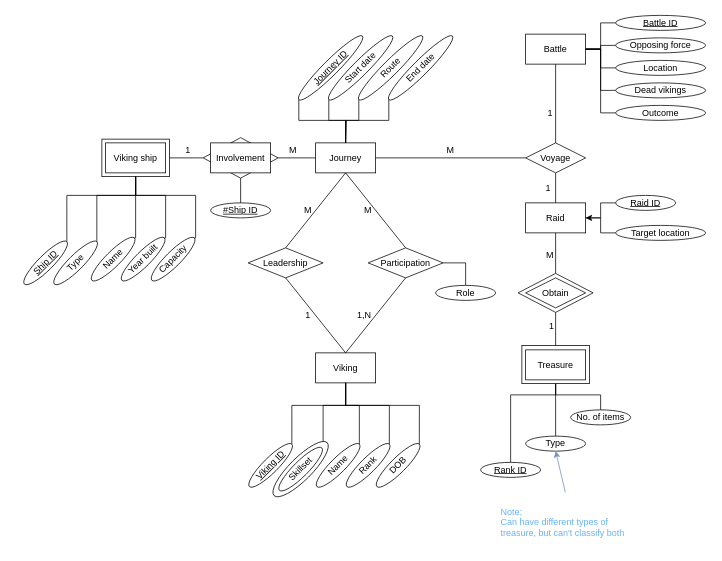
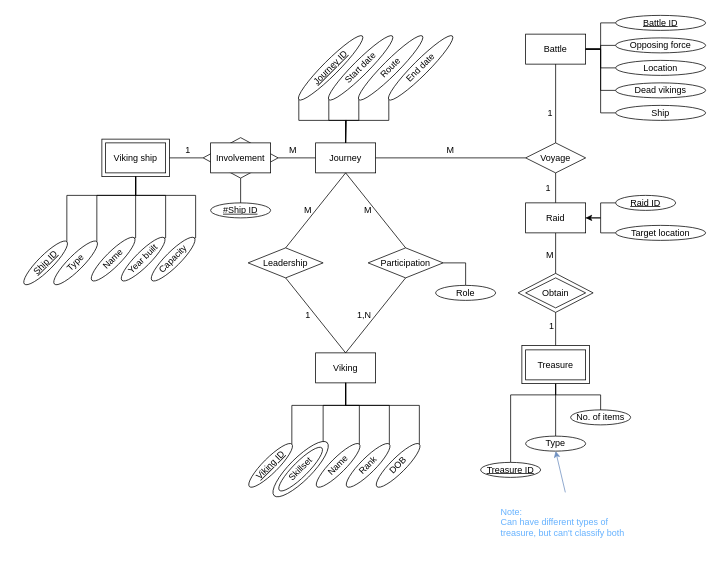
  <mxCell id="0" />
  <mxCell id="1" parent="0" />
  <mxCell id="2" style="edgeStyle=orthogonalEdgeStyle;rounded=0;orthogonalLoop=1;jettySize=auto;html=1;exitX=1;exitY=0.5;exitDx=0;exitDy=0;entryX=0;entryY=0.5;entryDx=0;entryDy=0;endArrow=none;startFill=0;" edge="1" parent="1" source="3" target="6"><mxGeometry relative="1" as="geometry" /></mxCell>
  <mxCell id="3" value="" style="rounded=0;whiteSpace=wrap;html=1;" vertex="1" parent="1"><mxGeometry x="135" y="185" width="90" height="50" as="geometry" /></mxCell>
  <mxCell id="4" style="edgeStyle=orthogonalEdgeStyle;rounded=0;orthogonalLoop=1;jettySize=auto;html=1;exitX=1;exitY=0.5;exitDx=0;exitDy=0;entryX=0;entryY=0.5;entryDx=0;entryDy=0;endArrow=none;startFill=0;" edge="1" parent="1" source="6" target="12"><mxGeometry relative="1" as="geometry" /></mxCell>
  <mxCell id="5" style="edgeStyle=orthogonalEdgeStyle;rounded=0;orthogonalLoop=1;jettySize=auto;html=1;exitX=0.5;exitY=1;exitDx=0;exitDy=0;entryX=0.5;entryY=0;entryDx=0;entryDy=0;endArrow=none;startFill=0;" edge="1" parent="1" source="6" target="93"><mxGeometry relative="1" as="geometry" /></mxCell>
  <mxCell id="6" value="" style="rhombus;whiteSpace=wrap;html=1;" vertex="1" parent="1"><mxGeometry x="270" y="183" width="100" height="54" as="geometry" /></mxCell>
  <mxCell id="7" value="" style="rhombus;whiteSpace=wrap;html=1;" vertex="1" parent="1"><mxGeometry x="690" y="364" width="100" height="52" as="geometry" /></mxCell>
  <mxCell id="8" style="edgeStyle=orthogonalEdgeStyle;rounded=0;orthogonalLoop=1;jettySize=auto;html=1;entryX=0.5;entryY=0;entryDx=0;entryDy=0;endArrow=none;startFill=0;exitX=0.5;exitY=1;exitDx=0;exitDy=0;" edge="1" parent="1" source="7" target="18"><mxGeometry relative="1" as="geometry"><mxPoint x="790" y="430" as="sourcePoint" /></mxGeometry></mxCell>
  <mxCell id="9" style="edgeStyle=orthogonalEdgeStyle;rounded=0;orthogonalLoop=1;jettySize=auto;html=1;exitX=0.5;exitY=0;exitDx=0;exitDy=0;entryX=0.5;entryY=1;entryDx=0;entryDy=0;endArrow=none;startFill=0;" edge="1" parent="1" source="43" target="18"><mxGeometry relative="1" as="geometry"><Array as="points"><mxPoint x="680" y="526" /><mxPoint x="740" y="526" /></Array></mxGeometry></mxCell>
  <mxCell id="10" style="edgeStyle=orthogonalEdgeStyle;rounded=0;orthogonalLoop=1;jettySize=auto;html=1;exitX=0.5;exitY=0;exitDx=0;exitDy=0;endArrow=none;startFill=0;" edge="1" parent="1" source="44"><mxGeometry relative="1" as="geometry"><mxPoint x="742.5" y="506" as="targetPoint" /><Array as="points"><mxPoint x="800" y="526" /><mxPoint x="740" y="526" /><mxPoint x="740" y="506" /></Array></mxGeometry></mxCell>
  <mxCell id="11" style="edgeStyle=orthogonalEdgeStyle;rounded=0;orthogonalLoop=1;jettySize=auto;html=1;exitX=0.5;exitY=0;exitDx=0;exitDy=0;entryX=0.5;entryY=1;entryDx=0;entryDy=0;endArrow=none;startFill=0;" edge="1" parent="1" source="45" target="18"><mxGeometry relative="1" as="geometry"><mxPoint x="722.5" y="576" as="sourcePoint" /><Array as="points"><mxPoint x="740" y="581" /><mxPoint x="740" y="506" /></Array></mxGeometry></mxCell>
  <mxCell id="12" value="Journey" style="rounded=0;whiteSpace=wrap;html=1;" parent="1" vertex="1"><mxGeometry x="420" y="190" width="80" height="40" as="geometry" /></mxCell>
  <mxCell id="13" value="" style="rounded=0;whiteSpace=wrap;html=1;" vertex="1" parent="1"><mxGeometry x="695" y="460" width="90" height="51" as="geometry" /></mxCell>
  <mxCell id="14" style="edgeStyle=orthogonalEdgeStyle;rounded=0;orthogonalLoop=1;jettySize=auto;html=1;exitX=0.5;exitY=0;exitDx=0;exitDy=0;entryX=0.5;entryY=1;entryDx=0;entryDy=0;endArrow=none;startFill=0;" edge="1" parent="1" source="16" target="69"><mxGeometry relative="1" as="geometry" /></mxCell>
  <mxCell id="15" style="edgeStyle=orthogonalEdgeStyle;rounded=0;orthogonalLoop=1;jettySize=auto;html=1;endArrow=none;startFill=0;exitX=0.5;exitY=1;exitDx=0;exitDy=0;entryX=0.5;entryY=0;entryDx=0;entryDy=0;" edge="1" parent="1" source="16" target="7"><mxGeometry relative="1" as="geometry"><mxPoint x="790" y="340" as="sourcePoint" /><mxPoint x="810" y="360" as="targetPoint" /></mxGeometry></mxCell>
  <mxCell id="16" value="Raid" style="rounded=0;whiteSpace=wrap;html=1;" parent="1" vertex="1"><mxGeometry x="700" y="270" width="80" height="40" as="geometry" /></mxCell>
  <mxCell id="17" value="Battle" style="rounded=0;whiteSpace=wrap;html=1;" parent="1" vertex="1"><mxGeometry x="700" y="45" width="80" height="40" as="geometry" /></mxCell>
  <mxCell id="18" value="Treasure" style="rounded=0;whiteSpace=wrap;html=1;" parent="1" vertex="1"><mxGeometry x="700" y="466" width="80" height="40" as="geometry" /></mxCell>
  <mxCell id="19" value="Viking" style="rounded=0;whiteSpace=wrap;html=1;" parent="1" vertex="1"><mxGeometry x="420" y="470" width="80" height="40" as="geometry" /></mxCell>
  <mxCell id="20" value="Viking ship" style="rounded=0;whiteSpace=wrap;html=1;" parent="1" vertex="1"><mxGeometry x="140" y="190" width="80" height="40" as="geometry" /></mxCell>
  <mxCell id="21" style="edgeStyle=orthogonalEdgeStyle;rounded=0;orthogonalLoop=1;jettySize=auto;html=1;exitX=0;exitY=0.5;exitDx=0;exitDy=0;entryX=0.5;entryY=0;entryDx=0;entryDy=0;endArrow=none;startFill=0;" edge="1" parent="1" source="22" target="12"><mxGeometry relative="1" as="geometry"><Array as="points"><mxPoint x="398" y="160" /><mxPoint x="460" y="160" /></Array></mxGeometry></mxCell>
  <mxCell id="22" value="&lt;u&gt;Journey ID&lt;/u&gt;" style="ellipse;whiteSpace=wrap;html=1;rotation=-45;" parent="1" vertex="1"><mxGeometry x="380" y="80" width="120" height="20" as="geometry" /></mxCell>
  <mxCell id="23" style="edgeStyle=orthogonalEdgeStyle;rounded=0;orthogonalLoop=1;jettySize=auto;html=1;exitX=0;exitY=0.5;exitDx=0;exitDy=0;endArrow=none;startFill=0;" edge="1" parent="1" source="24"><mxGeometry relative="1" as="geometry"><mxPoint x="460" y="190" as="targetPoint" /><Array as="points"><mxPoint x="438" y="160" /><mxPoint x="461" y="160" /><mxPoint x="461" y="190" /></Array></mxGeometry></mxCell>
  <mxCell id="24" value="Start date" style="ellipse;whiteSpace=wrap;html=1;rotation=-45;" vertex="1" parent="1"><mxGeometry x="420" y="80" width="120" height="20" as="geometry" /></mxCell>
  <mxCell id="25" style="edgeStyle=orthogonalEdgeStyle;rounded=0;orthogonalLoop=1;jettySize=auto;html=1;exitX=0;exitY=0.5;exitDx=0;exitDy=0;entryX=0.5;entryY=0;entryDx=0;entryDy=0;endArrow=none;startFill=0;" edge="1" parent="1" source="26" target="12"><mxGeometry relative="1" as="geometry"><Array as="points"><mxPoint x="518" y="160" /><mxPoint x="460" y="160" /></Array></mxGeometry></mxCell>
  <mxCell id="26" value="End date" style="ellipse;whiteSpace=wrap;html=1;rotation=-45;" vertex="1" parent="1"><mxGeometry x="500" y="80" width="120" height="20" as="geometry" /></mxCell>
  <mxCell id="27" style="edgeStyle=orthogonalEdgeStyle;rounded=0;orthogonalLoop=1;jettySize=auto;html=1;exitX=0;exitY=0.5;exitDx=0;exitDy=0;entryX=0.5;entryY=0;entryDx=0;entryDy=0;endArrow=none;startFill=0;" edge="1" parent="1" source="28" target="12"><mxGeometry relative="1" as="geometry"><Array as="points"><mxPoint x="478" y="160" /><mxPoint x="460" y="160" /></Array></mxGeometry></mxCell>
  <mxCell id="28" value="Route" style="ellipse;whiteSpace=wrap;html=1;rotation=-45;" vertex="1" parent="1"><mxGeometry x="460" y="80" width="120" height="20" as="geometry" /></mxCell>
  <mxCell id="29" style="edgeStyle=orthogonalEdgeStyle;rounded=0;orthogonalLoop=1;jettySize=auto;html=1;exitX=0;exitY=0.5;exitDx=0;exitDy=0;entryX=1;entryY=0.5;entryDx=0;entryDy=0;endArrow=classic;startFill=0;" edge="1" parent="1" source="30" target="16"><mxGeometry relative="1" as="geometry"><Array as="points"><mxPoint x="800" y="270" /><mxPoint x="800" y="290" /></Array></mxGeometry></mxCell>
  <mxCell id="30" value="&lt;u&gt;Raid ID&lt;/u&gt;" style="ellipse;whiteSpace=wrap;html=1;" vertex="1" parent="1"><mxGeometry x="820" y="260" width="80" height="20" as="geometry" /></mxCell>
  <mxCell id="31" style="edgeStyle=orthogonalEdgeStyle;rounded=0;orthogonalLoop=1;jettySize=auto;html=1;exitX=0;exitY=0.5;exitDx=0;exitDy=0;endArrow=none;startFill=0;entryX=1;entryY=0.5;entryDx=0;entryDy=0;" edge="1" parent="1" source="32" target="16"><mxGeometry relative="1" as="geometry"><mxPoint x="740" y="275" as="targetPoint" /><Array as="points"><mxPoint x="800" y="310" /><mxPoint x="800" y="290" /></Array></mxGeometry></mxCell>
  <mxCell id="32" value="Target location" style="ellipse;whiteSpace=wrap;html=1;" vertex="1" parent="1"><mxGeometry x="820" y="300" width="120" height="20" as="geometry" /></mxCell>
  <mxCell id="33" style="edgeStyle=orthogonalEdgeStyle;rounded=0;orthogonalLoop=1;jettySize=auto;html=1;exitX=0;exitY=0.5;exitDx=0;exitDy=0;entryX=1;entryY=0.5;entryDx=0;entryDy=0;endArrow=none;startFill=0;" edge="1" parent="1" source="34" target="17"><mxGeometry relative="1" as="geometry" /></mxCell>
  <mxCell id="34" value="&lt;u&gt;Battle ID&lt;/u&gt;" style="ellipse;whiteSpace=wrap;html=1;" vertex="1" parent="1"><mxGeometry x="820" y="20" width="120" height="20" as="geometry" /></mxCell>
  <mxCell id="35" style="edgeStyle=orthogonalEdgeStyle;rounded=0;orthogonalLoop=1;jettySize=auto;html=1;exitX=0;exitY=0.5;exitDx=0;exitDy=0;entryX=1;entryY=0.5;entryDx=0;entryDy=0;endArrow=none;startFill=0;" edge="1" parent="1" source="36" target="17"><mxGeometry relative="1" as="geometry" /></mxCell>
  <mxCell id="36" value="Opposing force" style="ellipse;whiteSpace=wrap;html=1;" vertex="1" parent="1"><mxGeometry x="820" y="50" width="120" height="20" as="geometry" /></mxCell>
  <mxCell id="37" style="edgeStyle=orthogonalEdgeStyle;rounded=0;orthogonalLoop=1;jettySize=auto;html=1;exitX=0;exitY=0.5;exitDx=0;exitDy=0;entryX=1;entryY=0.5;entryDx=0;entryDy=0;endArrow=none;startFill=0;" edge="1" parent="1" source="38" target="17"><mxGeometry relative="1" as="geometry" /></mxCell>
  <mxCell id="38" value="Location" style="ellipse;whiteSpace=wrap;html=1;" vertex="1" parent="1"><mxGeometry x="820" y="80" width="120" height="20" as="geometry" /></mxCell>
  <mxCell id="39" style="edgeStyle=orthogonalEdgeStyle;rounded=0;orthogonalLoop=1;jettySize=auto;html=1;exitX=0;exitY=0.5;exitDx=0;exitDy=0;entryX=1;entryY=0.5;entryDx=0;entryDy=0;endArrow=none;startFill=0;" edge="1" parent="1" source="40" target="17"><mxGeometry relative="1" as="geometry" /></mxCell>
  <mxCell id="40" value="Dead vikings" style="ellipse;whiteSpace=wrap;html=1;" vertex="1" parent="1"><mxGeometry x="820" y="110" width="120" height="20" as="geometry" /></mxCell>
  <mxCell id="41" style="edgeStyle=orthogonalEdgeStyle;rounded=0;orthogonalLoop=1;jettySize=auto;html=1;exitX=0;exitY=0.5;exitDx=0;exitDy=0;entryX=1;entryY=0.5;entryDx=0;entryDy=0;endArrow=none;startFill=0;" edge="1" parent="1" source="42" target="17"><mxGeometry relative="1" as="geometry" /></mxCell>
- <mxCell id="42" value="Outcome" style="ellipse;whiteSpace=wrap;html=1;" vertex="1" parent="1"><mxGeometry x="820" y="140" width="120" height="20" as="geometry" /></mxCell>
- <mxCell id="43" value="&lt;u&gt;Rank ID&lt;/u&gt;" style="ellipse;whiteSpace=wrap;html=1;" vertex="1" parent="1"><mxGeometry x="640" y="616" width="80" height="20" as="geometry" /></mxCell>
+ <mxCell id="42" value="Ship" style="ellipse;whiteSpace=wrap;html=1;" vertex="1" parent="1"><mxGeometry x="820" y="140" width="120" height="20" as="geometry" /></mxCell>
+ <mxCell id="43" value="&lt;u&gt;Treasure ID&lt;/u&gt;" style="ellipse;whiteSpace=wrap;html=1;" vertex="1" parent="1"><mxGeometry x="640" y="616" width="80" height="20" as="geometry" /></mxCell>
  <mxCell id="44" value="No. of items" style="ellipse;whiteSpace=wrap;html=1;" vertex="1" parent="1"><mxGeometry x="760" y="546" width="80" height="20" as="geometry" /></mxCell>
  <mxCell id="45" value="Type" style="ellipse;whiteSpace=wrap;html=1;shadow=0;" vertex="1" parent="1"><mxGeometry x="700" y="581" width="80" height="20" as="geometry" /></mxCell>
  <mxCell id="46" style="edgeStyle=orthogonalEdgeStyle;rounded=0;orthogonalLoop=1;jettySize=auto;html=1;exitX=1;exitY=0.5;exitDx=0;exitDy=0;entryX=0.5;entryY=1;entryDx=0;entryDy=0;endArrow=none;startFill=0;" edge="1" parent="1" source="47"><mxGeometry relative="1" as="geometry"><mxPoint x="460" y="510" as="targetPoint" /><Array as="points"><mxPoint x="388" y="540" /><mxPoint x="460" y="540" /></Array></mxGeometry></mxCell>
  <mxCell id="47" value="&lt;u&gt;Viking ID&lt;/u&gt;" style="ellipse;whiteSpace=wrap;html=1;rotation=-45;" vertex="1" parent="1"><mxGeometry x="320" y="610" width="80" height="20" as="geometry" /></mxCell>
  <mxCell id="48" style="edgeStyle=orthogonalEdgeStyle;rounded=0;orthogonalLoop=1;jettySize=auto;html=1;exitX=1;exitY=0.5;exitDx=0;exitDy=0;entryX=0.5;entryY=1;entryDx=0;entryDy=0;endArrow=none;startFill=0;" edge="1" parent="1" source="49"><mxGeometry relative="1" as="geometry"><mxPoint x="460" y="510" as="targetPoint" /><Array as="points"><mxPoint x="478" y="540" /><mxPoint x="460" y="540" /></Array></mxGeometry></mxCell>
  <mxCell id="49" value="Name" style="ellipse;whiteSpace=wrap;html=1;rotation=-45;" vertex="1" parent="1"><mxGeometry x="410" y="610" width="80" height="20" as="geometry" /></mxCell>
  <mxCell id="50" style="edgeStyle=orthogonalEdgeStyle;rounded=0;orthogonalLoop=1;jettySize=auto;html=1;exitX=1;exitY=0.5;exitDx=0;exitDy=0;entryX=0.5;entryY=1;entryDx=0;entryDy=0;endArrow=none;startFill=0;" edge="1" parent="1" source="51"><mxGeometry relative="1" as="geometry"><mxPoint x="460" y="510" as="targetPoint" /><Array as="points"><mxPoint x="430" y="590" /><mxPoint x="430" y="540" /><mxPoint x="460" y="540" /></Array></mxGeometry></mxCell>
  <mxCell id="51" value="" style="ellipse;whiteSpace=wrap;html=1;rotation=-45;" vertex="1" parent="1"><mxGeometry x="350" y="610" width="100" height="30" as="geometry" /></mxCell>
  <mxCell id="52" value="Skillset" style="ellipse;whiteSpace=wrap;html=1;shadow=0;rotation=-45;" vertex="1" parent="1"><mxGeometry x="360" y="615" width="80" height="20" as="geometry" /></mxCell>
  <mxCell id="53" style="edgeStyle=orthogonalEdgeStyle;rounded=0;orthogonalLoop=1;jettySize=auto;html=1;exitX=1;exitY=0.5;exitDx=0;exitDy=0;entryX=0.5;entryY=1;entryDx=0;entryDy=0;endArrow=none;startFill=0;" edge="1" parent="1" source="54"><mxGeometry relative="1" as="geometry"><mxPoint x="460" y="510" as="targetPoint" /><Array as="points"><mxPoint x="518" y="540" /><mxPoint x="460" y="540" /></Array></mxGeometry></mxCell>
  <mxCell id="54" value="Rank" style="ellipse;whiteSpace=wrap;html=1;rotation=-45;" vertex="1" parent="1"><mxGeometry x="450" y="610" width="80" height="20" as="geometry" /></mxCell>
  <mxCell id="55" style="edgeStyle=orthogonalEdgeStyle;rounded=0;orthogonalLoop=1;jettySize=auto;html=1;exitX=1;exitY=0.5;exitDx=0;exitDy=0;entryX=0.5;entryY=1;entryDx=0;entryDy=0;endArrow=none;startFill=0;" edge="1" parent="1" source="56"><mxGeometry relative="1" as="geometry"><mxPoint x="460" y="510" as="targetPoint" /><Array as="points"><mxPoint x="558" y="540" /><mxPoint x="460" y="540" /></Array></mxGeometry></mxCell>
  <mxCell id="56" value="DOB" style="ellipse;whiteSpace=wrap;html=1;rotation=-45;" vertex="1" parent="1"><mxGeometry x="490" y="610" width="80" height="20" as="geometry" /></mxCell>
  <mxCell id="57" style="edgeStyle=orthogonalEdgeStyle;rounded=0;orthogonalLoop=1;jettySize=auto;html=1;exitX=1;exitY=0.5;exitDx=0;exitDy=0;endArrow=none;startFill=0;entryX=0.5;entryY=1;entryDx=0;entryDy=0;" edge="1" parent="1" source="58" target="3"><mxGeometry relative="1" as="geometry"><mxPoint x="270" y="290" as="targetPoint" /><Array as="points"><mxPoint x="88" y="260" /><mxPoint x="180" y="260" /></Array></mxGeometry></mxCell>
  <mxCell id="58" value="&lt;u&gt;Ship ID&lt;/u&gt;" style="ellipse;whiteSpace=wrap;html=1;rotation=-45;" vertex="1" parent="1"><mxGeometry x="20" y="340" width="80" height="20" as="geometry" /></mxCell>
  <mxCell id="59" style="edgeStyle=orthogonalEdgeStyle;rounded=0;orthogonalLoop=1;jettySize=auto;html=1;exitX=1;exitY=0.5;exitDx=0;exitDy=0;endArrow=none;startFill=0;entryX=0.5;entryY=1;entryDx=0;entryDy=0;" edge="1" parent="1" source="60" target="3"><mxGeometry relative="1" as="geometry"><mxPoint x="210" y="250" as="targetPoint" /><Array as="points"><mxPoint x="180" y="317" /></Array></mxGeometry></mxCell>
  <mxCell id="60" value="Name" style="ellipse;whiteSpace=wrap;html=1;rotation=-45;" vertex="1" parent="1"><mxGeometry x="110" y="335" width="80" height="20" as="geometry" /></mxCell>
  <mxCell id="61" style="edgeStyle=orthogonalEdgeStyle;rounded=0;orthogonalLoop=1;jettySize=auto;html=1;exitX=1;exitY=0.5;exitDx=0;exitDy=0;endArrow=none;startFill=0;entryX=0.5;entryY=1;entryDx=0;entryDy=0;" edge="1" parent="1" source="62" target="3"><mxGeometry relative="1" as="geometry"><mxPoint x="240" y="310" as="targetPoint" /><Array as="points"><mxPoint x="128" y="260" /><mxPoint x="180" y="260" /></Array></mxGeometry></mxCell>
  <mxCell id="62" value="Type" style="ellipse;whiteSpace=wrap;html=1;shadow=0;rotation=-45;" vertex="1" parent="1"><mxGeometry x="60" y="340" width="80" height="20" as="geometry" /></mxCell>
  <mxCell id="63" style="edgeStyle=orthogonalEdgeStyle;rounded=0;orthogonalLoop=1;jettySize=auto;html=1;exitX=1;exitY=0.5;exitDx=0;exitDy=0;endArrow=none;startFill=0;entryX=0.5;entryY=1;entryDx=0;entryDy=0;" edge="1" parent="1" source="64" target="3"><mxGeometry relative="1" as="geometry"><mxPoint x="250" y="260" as="targetPoint" /><Array as="points"><mxPoint x="220" y="317" /><mxPoint x="220" y="260" /><mxPoint x="180" y="260" /></Array></mxGeometry></mxCell>
  <mxCell id="64" value="Year built" style="ellipse;whiteSpace=wrap;html=1;rotation=-45;" vertex="1" parent="1"><mxGeometry x="150" y="335" width="80" height="20" as="geometry" /></mxCell>
  <mxCell id="65" style="edgeStyle=orthogonalEdgeStyle;rounded=0;orthogonalLoop=1;jettySize=auto;html=1;exitX=1;exitY=0.5;exitDx=0;exitDy=0;endArrow=none;startFill=0;entryX=0.5;entryY=1;entryDx=0;entryDy=0;" edge="1" parent="1" source="66" target="3"><mxGeometry relative="1" as="geometry"><mxPoint x="230" y="280" as="targetPoint" /><Array as="points"><mxPoint x="260" y="317" /><mxPoint x="260" y="260" /><mxPoint x="180" y="260" /></Array></mxGeometry></mxCell>
  <mxCell id="66" value="Capacity" style="ellipse;whiteSpace=wrap;html=1;rotation=-45;" vertex="1" parent="1"><mxGeometry x="190" y="335" width="80" height="20" as="geometry" /></mxCell>
  <mxCell id="67" style="edgeStyle=orthogonalEdgeStyle;rounded=0;orthogonalLoop=1;jettySize=auto;html=1;exitX=0;exitY=0.5;exitDx=0;exitDy=0;entryX=1;entryY=0.5;entryDx=0;entryDy=0;endArrow=none;startFill=0;" edge="1" parent="1" source="69" target="12"><mxGeometry relative="1" as="geometry" /></mxCell>
  <mxCell id="68" style="edgeStyle=orthogonalEdgeStyle;rounded=0;orthogonalLoop=1;jettySize=auto;html=1;exitX=0.5;exitY=0;exitDx=0;exitDy=0;entryX=0.5;entryY=1;entryDx=0;entryDy=0;endArrow=none;startFill=0;" edge="1" parent="1" source="69" target="17"><mxGeometry relative="1" as="geometry" /></mxCell>
  <mxCell id="69" value="Voyage" style="rhombus;whiteSpace=wrap;html=1;" vertex="1" parent="1"><mxGeometry x="700" y="190" width="80" height="40" as="geometry" /></mxCell>
  <mxCell id="70" value="M" style="text;html=1;align=center;verticalAlign=middle;whiteSpace=wrap;rounded=0;" vertex="1" parent="1"><mxGeometry x="570" y="190" width="60" height="20" as="geometry" /></mxCell>
  <mxCell id="71" value="1" style="text;html=1;align=center;verticalAlign=middle;whiteSpace=wrap;rounded=0;" vertex="1" parent="1"><mxGeometry x="702.5" y="140" width="60" height="20" as="geometry" /></mxCell>
  <mxCell id="72" value="1" style="text;html=1;align=center;verticalAlign=middle;whiteSpace=wrap;rounded=0;" vertex="1" parent="1"><mxGeometry x="707.5" y="240" width="45" height="20" as="geometry" /></mxCell>
  <mxCell id="73" value="Obtain" style="rhombus;whiteSpace=wrap;html=1;" vertex="1" parent="1"><mxGeometry x="700" y="370" width="80" height="40" as="geometry" /></mxCell>
  <mxCell id="74" value="1" style="text;html=1;align=center;verticalAlign=middle;whiteSpace=wrap;rounded=0;" vertex="1" parent="1"><mxGeometry x="710" y="420" width="50" height="30" as="geometry" /></mxCell>
  <mxCell id="75" value="M" style="text;html=1;align=center;verticalAlign=middle;whiteSpace=wrap;rounded=0;" vertex="1" parent="1"><mxGeometry x="705" y="325" width="55" height="30" as="geometry" /></mxCell>
  <mxCell id="76" value="Note:&lt;div&gt;Can have different types of treasure, but can't classify both&lt;/div&gt;" style="text;html=1;align=left;verticalAlign=middle;whiteSpace=wrap;rounded=0;fontColor=#66B2FF;" vertex="1" parent="1"><mxGeometry x="665" y="666" width="190" height="60" as="geometry" /></mxCell>
  <mxCell id="77" value="" style="endArrow=classic;html=1;rounded=0;entryX=0.5;entryY=1;entryDx=0;entryDy=0;fontColor=#66B2FF;fillColor=#dae8fc;strokeColor=#6c8ebf;" edge="1" parent="1" target="45"><mxGeometry width="50" height="50" relative="1" as="geometry"><mxPoint x="752.941" y="656" as="sourcePoint" /><mxPoint x="830" y="616" as="targetPoint" /></mxGeometry></mxCell>
  <mxCell id="78" style="edgeStyle=orthogonalEdgeStyle;rounded=0;orthogonalLoop=1;jettySize=auto;html=1;exitX=1;exitY=0.5;exitDx=0;exitDy=0;entryX=0.5;entryY=0;entryDx=0;entryDy=0;endArrow=none;startFill=0;" edge="1" parent="1" source="79" target="92"><mxGeometry relative="1" as="geometry" /></mxCell>
  <mxCell id="79" value="Participation" style="rhombus;whiteSpace=wrap;html=1;" vertex="1" parent="1"><mxGeometry x="490" y="330" width="100" height="40" as="geometry" /></mxCell>
  <mxCell id="80" value="1,N" style="text;html=1;align=center;verticalAlign=middle;whiteSpace=wrap;rounded=0;" vertex="1" parent="1"><mxGeometry x="460" y="410" width="50" height="20" as="geometry" /></mxCell>
  <mxCell id="81" value="M" style="text;html=1;align=center;verticalAlign=middle;whiteSpace=wrap;rounded=0;" vertex="1" parent="1"><mxGeometry x="460" y="270" width="60" height="20" as="geometry" /></mxCell>
  <mxCell id="82" value="Involvement" style="whiteSpace=wrap;html=1;rounded=0;" vertex="1" parent="1"><mxGeometry x="280" y="190" width="80" height="40" as="geometry" /></mxCell>
  <mxCell id="83" value="1" style="text;html=1;align=center;verticalAlign=middle;whiteSpace=wrap;rounded=0;" vertex="1" parent="1"><mxGeometry x="220" y="190" width="60" height="20" as="geometry" /></mxCell>
  <mxCell id="84" value="M" style="text;html=1;align=center;verticalAlign=middle;whiteSpace=wrap;rounded=0;" vertex="1" parent="1"><mxGeometry x="360" y="190" width="60" height="20" as="geometry" /></mxCell>
  <mxCell id="85" value="Leadership" style="rhombus;whiteSpace=wrap;html=1;" vertex="1" parent="1"><mxGeometry x="330" y="330" width="100" height="40" as="geometry" /></mxCell>
  <mxCell id="86" value="" style="endArrow=none;html=1;rounded=0;entryX=0.5;entryY=1;entryDx=0;entryDy=0;" edge="1" parent="1" target="79"><mxGeometry width="50" height="50" relative="1" as="geometry"><mxPoint x="460" y="470" as="sourcePoint" /><mxPoint x="490" y="400" as="targetPoint" /></mxGeometry></mxCell>
  <mxCell id="87" value="" style="endArrow=none;html=1;rounded=0;entryX=0.5;entryY=1;entryDx=0;entryDy=0;exitX=0.5;exitY=0;exitDx=0;exitDy=0;" edge="1" parent="1" source="79" target="12"><mxGeometry width="50" height="50" relative="1" as="geometry"><mxPoint x="490" y="310" as="sourcePoint" /><mxPoint x="540" y="260" as="targetPoint" /></mxGeometry></mxCell>
  <mxCell id="88" value="" style="endArrow=none;html=1;rounded=0;entryX=0.5;entryY=1;entryDx=0;entryDy=0;exitX=0.5;exitY=0;exitDx=0;exitDy=0;" edge="1" parent="1" source="85" target="12"><mxGeometry width="50" height="50" relative="1" as="geometry"><mxPoint x="400" y="310" as="sourcePoint" /><mxPoint x="450" y="260" as="targetPoint" /></mxGeometry></mxCell>
  <mxCell id="89" value="" style="endArrow=none;html=1;rounded=0;entryX=0.5;entryY=1;entryDx=0;entryDy=0;exitX=0.5;exitY=0;exitDx=0;exitDy=0;" edge="1" parent="1" source="19" target="85"><mxGeometry width="50" height="50" relative="1" as="geometry"><mxPoint x="400" y="450" as="sourcePoint" /><mxPoint x="450" y="400" as="targetPoint" /></mxGeometry></mxCell>
  <mxCell id="90" value="1" style="text;html=1;align=center;verticalAlign=middle;whiteSpace=wrap;rounded=0;" vertex="1" parent="1"><mxGeometry x="380" y="410" width="60" height="20" as="geometry" /></mxCell>
  <mxCell id="91" value="M" style="text;html=1;align=center;verticalAlign=middle;whiteSpace=wrap;rounded=0;" vertex="1" parent="1"><mxGeometry x="380" y="270" width="60" height="20" as="geometry" /></mxCell>
  <mxCell id="92" value="Role" style="ellipse;whiteSpace=wrap;html=1;" vertex="1" parent="1"><mxGeometry x="580" y="380" width="80" height="20" as="geometry" /></mxCell>
  <mxCell id="93" value="&lt;u&gt;#Ship ID&lt;/u&gt;" style="ellipse;whiteSpace=wrap;html=1;rotation=0;" vertex="1" parent="1"><mxGeometry x="280" y="270" width="80" height="20" as="geometry" /></mxCell>
